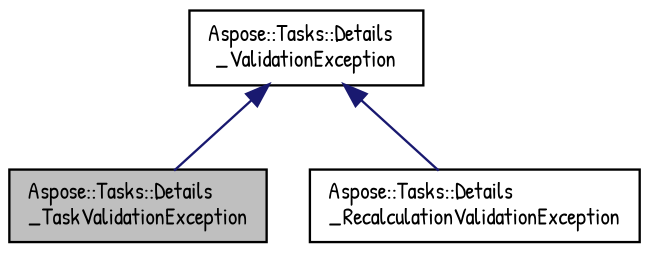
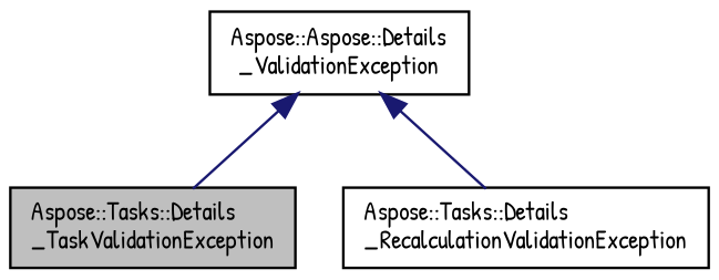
  digraph {
    fontname="Patrick Hand"
    node [color=black fillcolor=white fontname="Patrick Hand" fontsize=10 shape=record style=filled]
    edge [color=midnightblue dir=back fontname="Patrick Hand" fontsize=10 labelfontname=Helvetica labelfontsize=10 style=solid]
    n1 [fillcolor=grey75 fontcolor=black height=0.2 label="Aspose::Tasks::Details\l_TaskValidationException" width=0.4]
    n2 [height=0.2 label="Aspose::Tasks::Details\l_RecalculationValidationException" width=0.4]
-   n3 [height=0.2 label="Aspose::Tasks::Details\l_ValidationException" width=0.4]
+   n3 [height=0.2 label="Aspose::Aspose::Details\l_ValidationException" width=0.4]
    n3 -> n1
    n3 -> n2
  }
